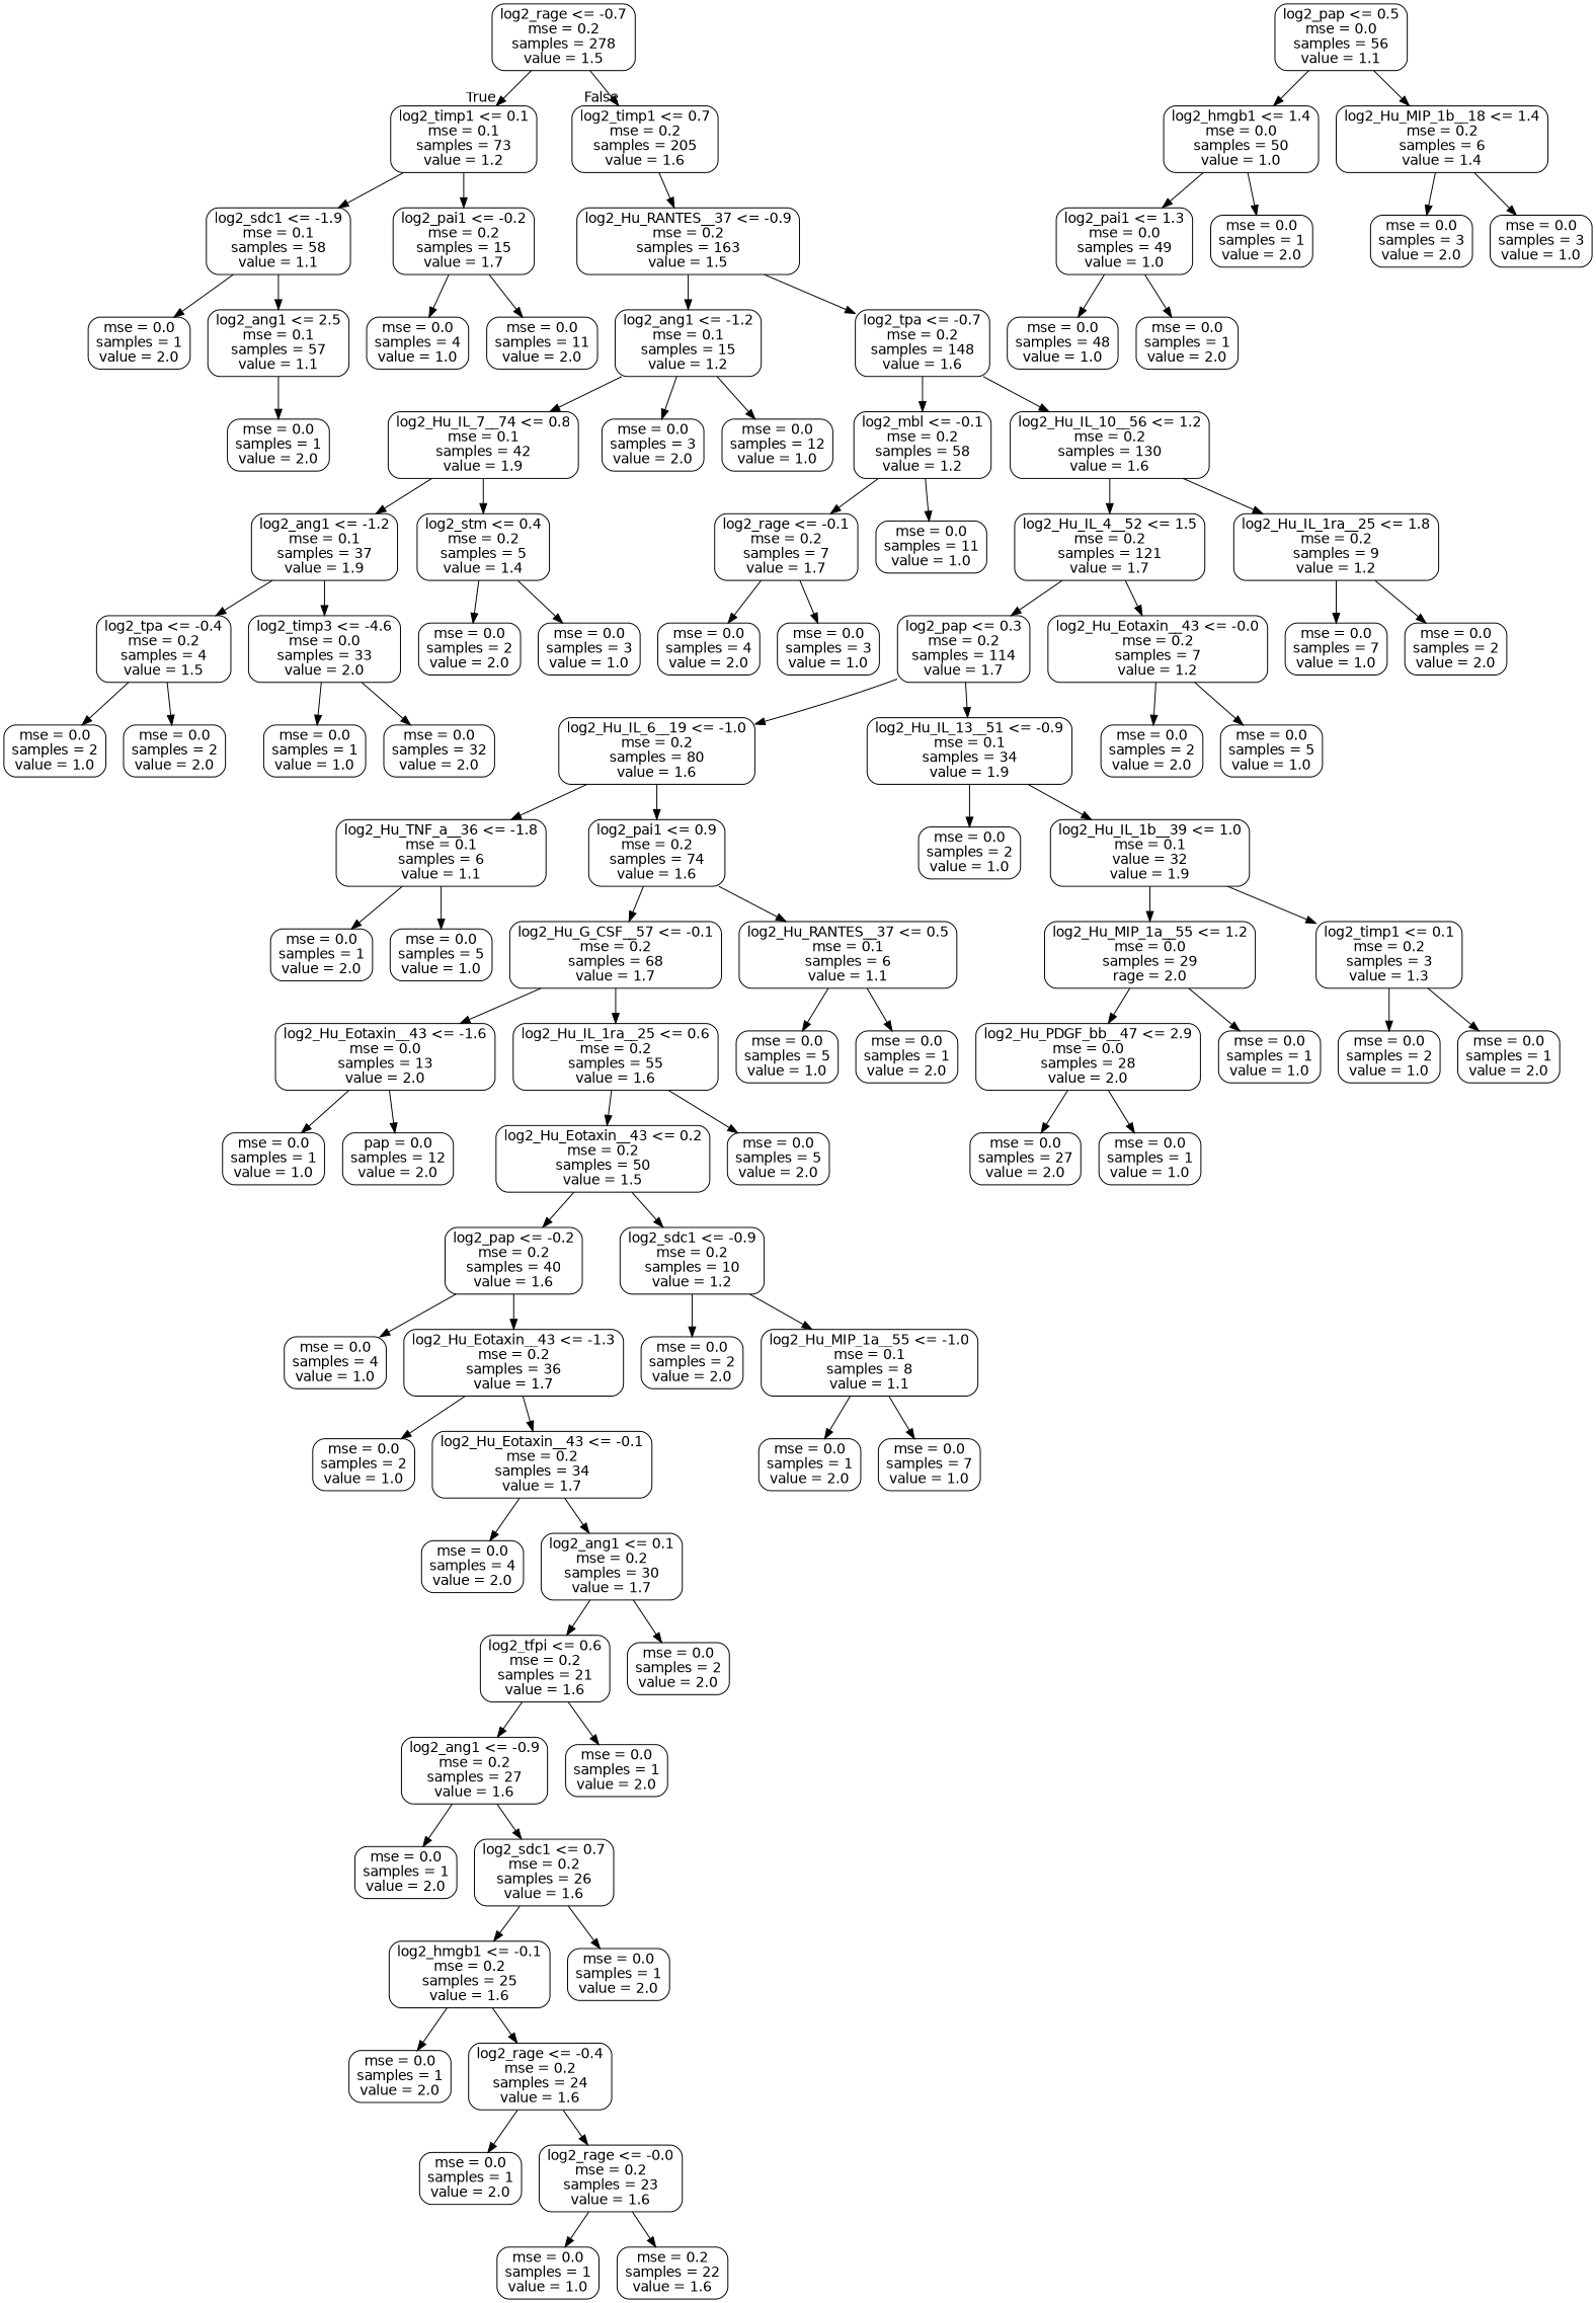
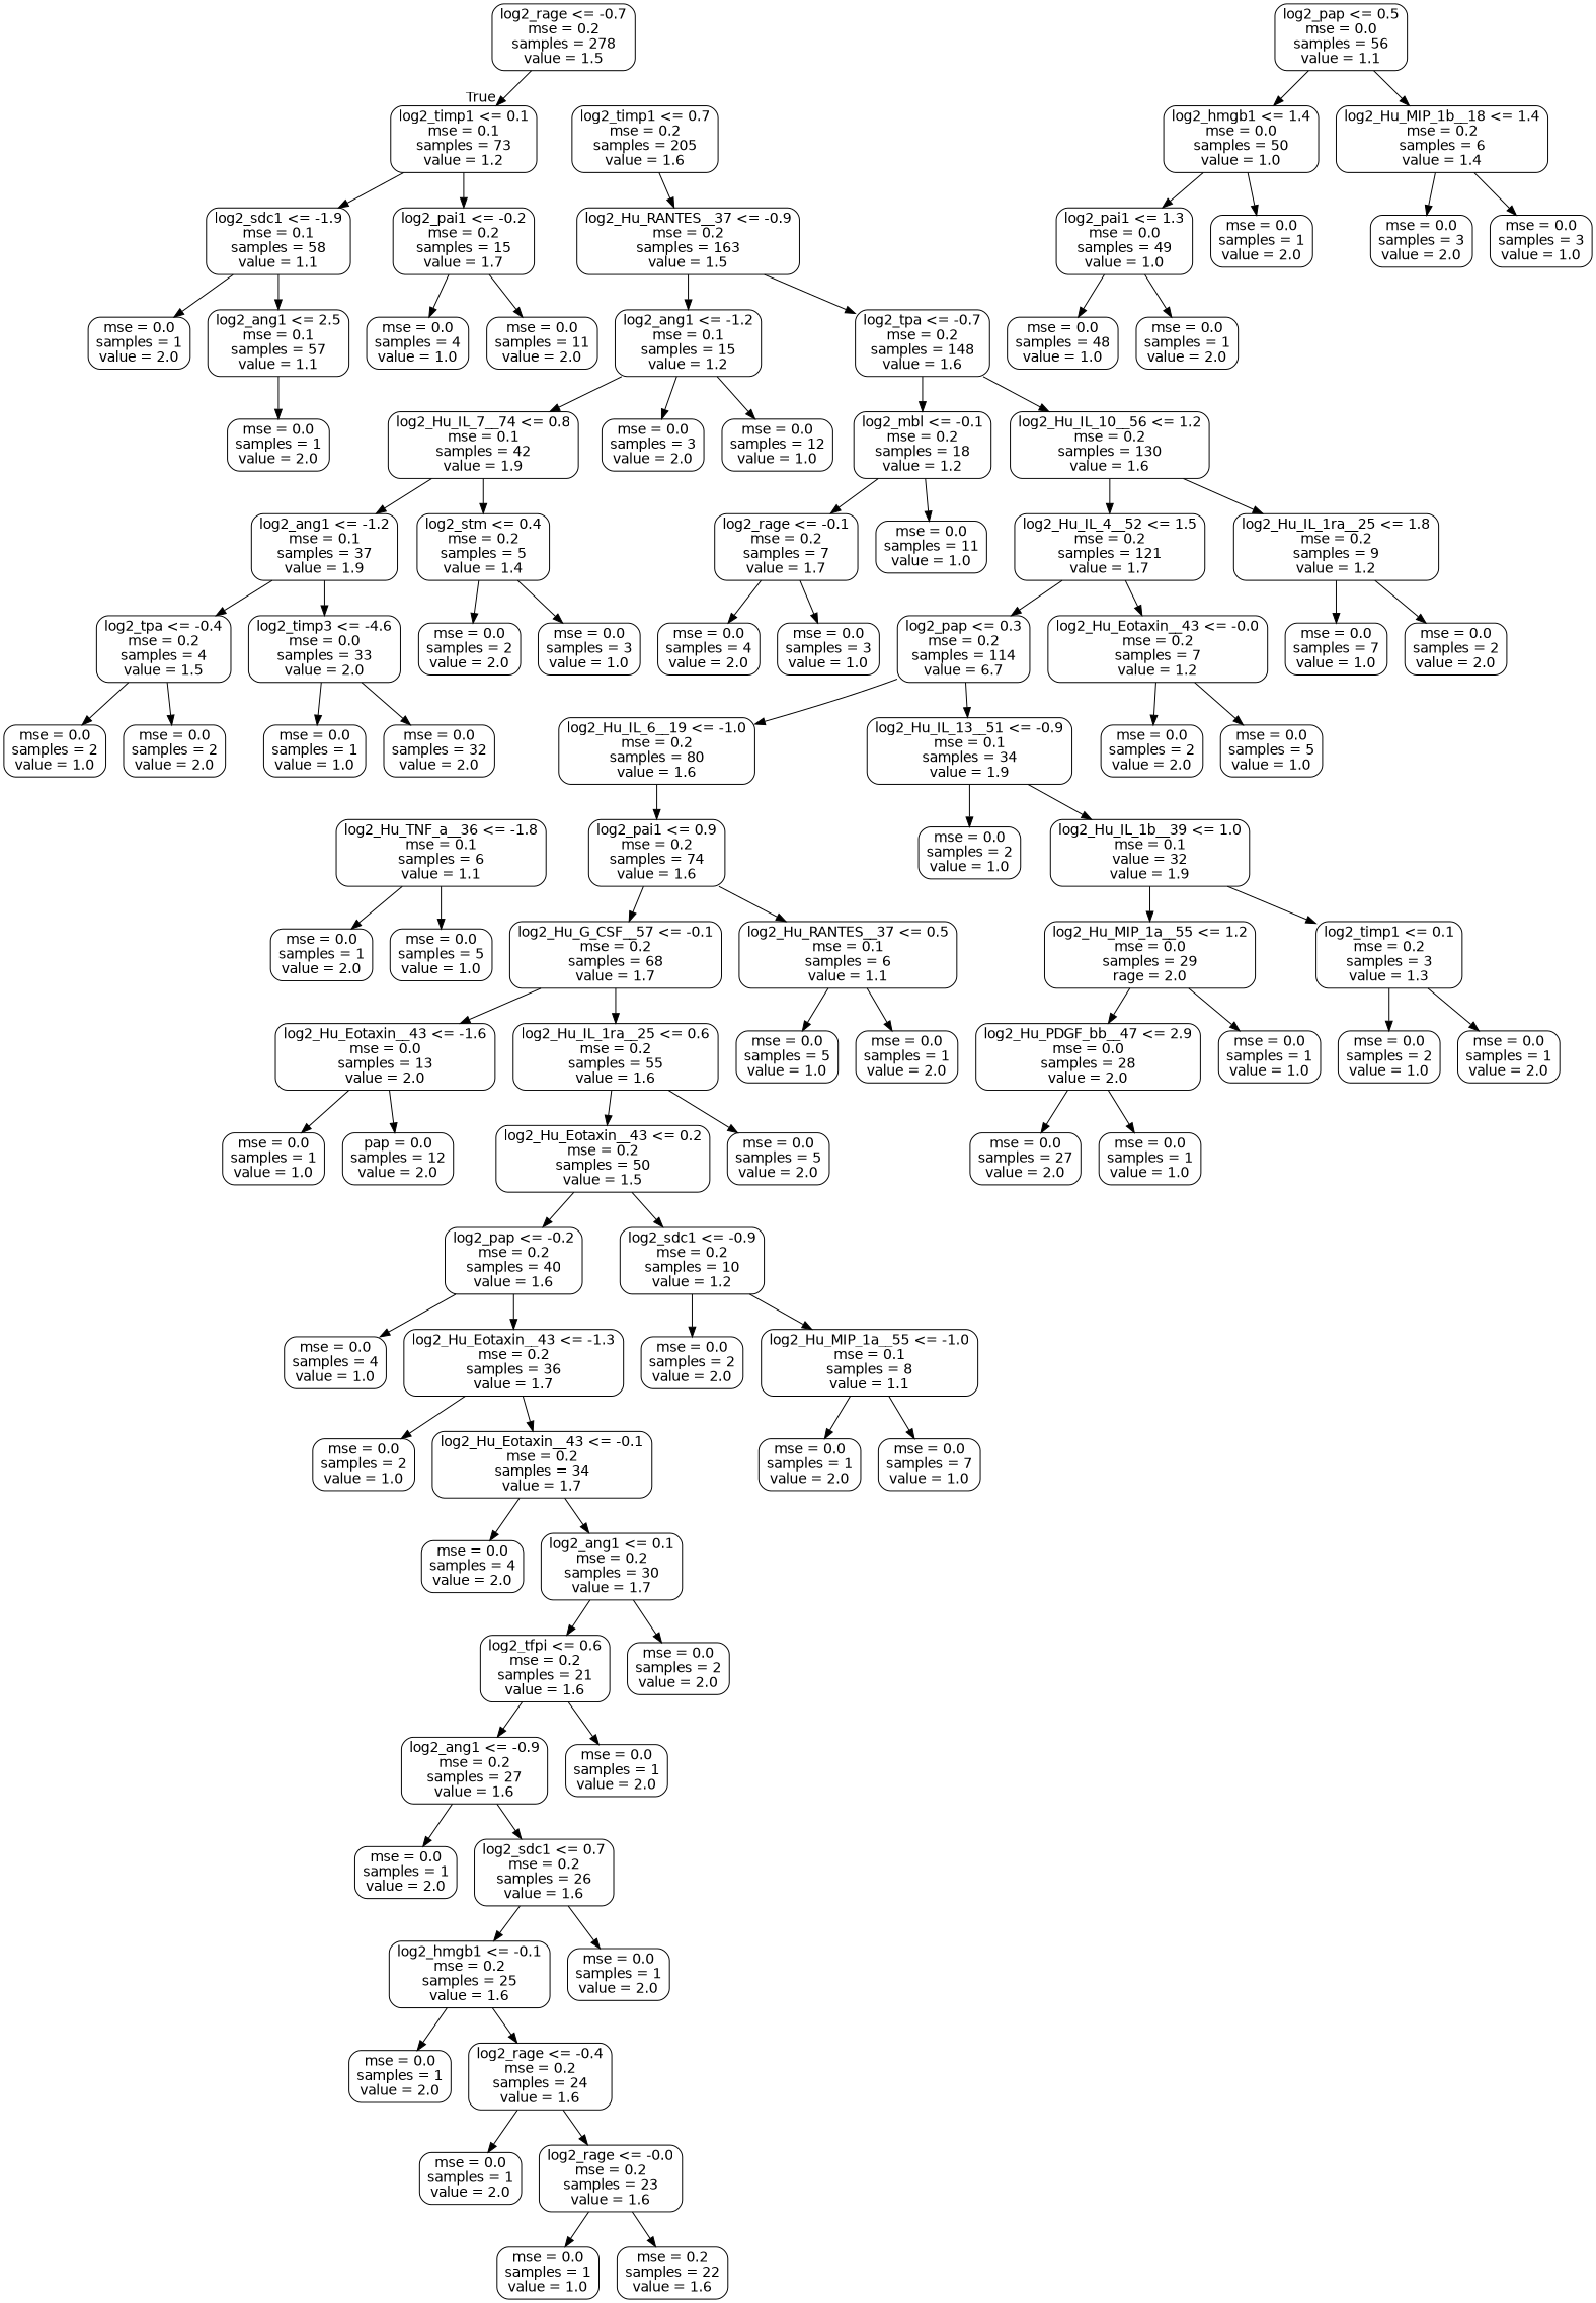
  digraph {
    node [color=black fontname=helvetica shape=box style=rounded]
    edge [fontname=helvetica]
    n1 [label="log2_rage <= -0.7\nmse = 0.2\nsamples = 278\nvalue = 1.5"]
    n2 [label="log2_timp1 <= 0.1\nmse = 0.1\nsamples = 73\nvalue = 1.2"]
    n3 [label="log2_timp1 <= 0.7\nmse = 0.2\nsamples = 205\nvalue = 1.6"]
    n4 [label="log2_sdc1 <= -1.9\nmse = 0.1\nsamples = 58\nvalue = 1.1"]
    n5 [label="log2_pai1 <= -0.2\nmse = 0.2\nsamples = 15\nvalue = 1.7"]
    n6 [label="log2_Hu_RANTES__37 <= -0.9\nmse = 0.2\nsamples = 163\nvalue = 1.5"]
    n7 [label="mse = 0.0\nsamples = 1\nvalue = 2.0"]
    n8 [label="log2_ang1 <= 2.5\nmse = 0.1\nsamples = 57\nvalue = 1.1"]
    n9 [label="mse = 0.0\nsamples = 4\nvalue = 1.0"]
    n10 [label="mse = 0.0\nsamples = 11\nvalue = 2.0"]
    n11 [label="mse = 0.0\nsamples = 1\nvalue = 2.0"]
    n12 [label="log2_pap <= 0.5\nmse = 0.0\nsamples = 56\nvalue = 1.1"]
    n13 [label="log2_hmgb1 <= 1.4\nmse = 0.0\nsamples = 50\nvalue = 1.0"]
    n14 [label="log2_Hu_MIP_1b__18 <= 1.4\nmse = 0.2\nsamples = 6\nvalue = 1.4"]
    n15 [label="log2_pai1 <= 1.3\nmse = 0.0\nsamples = 49\nvalue = 1.0"]
    n16 [label="mse = 0.0\nsamples = 1\nvalue = 2.0"]
    n17 [label="mse = 0.0\nsamples = 3\nvalue = 2.0"]
    n18 [label="mse = 0.0\nsamples = 3\nvalue = 1.0"]
    n19 [label="mse = 0.0\nsamples = 48\nvalue = 1.0"]
    n20 [label="mse = 0.0\nsamples = 1\nvalue = 2.0"]
    n21 [label="log2_ang1 <= -1.2\nmse = 0.1\nsamples = 15\nvalue = 1.2"]
    n22 [label="log2_tpa <= -0.7\nmse = 0.2\nsamples = 148\nvalue = 1.6"]
    n23 [label="log2_Hu_IL_7__74 <= 0.8\nmse = 0.1\nsamples = 42\nvalue = 1.9"]
    n24 [label="log2_ang1 <= -1.2\nmse = 0.1\nsamples = 37\nvalue = 1.9"]
    n25 [label="log2_stm <= 0.4\nmse = 0.2\nsamples = 5\nvalue = 1.4"]
    n26 [label="mse = 0.0\nsamples = 3\nvalue = 2.0"]
    n27 [label="mse = 0.0\nsamples = 12\nvalue = 1.0"]
-   n28 [label="log2_mbl <= -0.1\nmse = 0.2\nsamples = 58\nvalue = 1.2"]
+   n28 [label="log2_mbl <= -0.1\nmse = 0.2\nsamples = 18\nvalue = 1.2"]
    n29 [label="log2_Hu_IL_10__56 <= 1.2\nmse = 0.2\nsamples = 130\nvalue = 1.6"]
    n30 [label="log2_rage <= -0.1\nmse = 0.2\nsamples = 7\nvalue = 1.7"]
    n31 [label="mse = 0.0\nsamples = 11\nvalue = 1.0"]
    n32 [label="log2_Hu_IL_4__52 <= 1.5\nmse = 0.2\nsamples = 121\nvalue = 1.7"]
    n33 [label="log2_Hu_IL_1ra__25 <= 1.8\nmse = 0.2\nsamples = 9\nvalue = 1.2"]
    n34 [label="mse = 0.0\nsamples = 4\nvalue = 2.0"]
    n35 [label="mse = 0.0\nsamples = 3\nvalue = 1.0"]
-   n36 [label="log2_pap <= 0.3\nmse = 0.2\nsamples = 114\nvalue = 1.7"]
+   n36 [label="log2_pap <= 0.3\nmse = 0.2\nsamples = 114\nvalue = 6.7"]
    n37 [label="log2_Hu_Eotaxin__43 <= -0.0\nmse = 0.2\nsamples = 7\nvalue = 1.2"]
    n38 [label="mse = 0.0\nsamples = 7\nvalue = 1.0"]
    n39 [label="mse = 0.0\nsamples = 2\nvalue = 2.0"]
    n40 [label="log2_Hu_IL_6__19 <= -1.0\nmse = 0.2\nsamples = 80\nvalue = 1.6"]
    n41 [label="log2_Hu_IL_13__51 <= -0.9\nmse = 0.1\nsamples = 34\nvalue = 1.9"]
    n42 [label="mse = 0.0\nsamples = 2\nvalue = 2.0"]
    n43 [label="mse = 0.0\nsamples = 5\nvalue = 1.0"]
    n44 [label="log2_Hu_TNF_a__36 <= -1.8\nmse = 0.1\nsamples = 6\nvalue = 1.1"]
    n45 [label="log2_pai1 <= 0.9\nmse = 0.2\nsamples = 74\nvalue = 1.6"]
    n46 [label="mse = 0.0\nsamples = 2\nvalue = 1.0"]
    n47 [label="log2_Hu_IL_1b__39 <= 1.0\nmse = 0.1\nvalue = 32\nvalue = 1.9"]
    n48 [label="mse = 0.0\nsamples = 1\nvalue = 2.0"]
    n49 [label="mse = 0.0\nsamples = 5\nvalue = 1.0"]
    n50 [label="log2_Hu_G_CSF__57 <= -0.1\nmse = 0.2\nsamples = 68\nvalue = 1.7"]
    n51 [label="log2_Hu_RANTES__37 <= 0.5\nmse = 0.1\nsamples = 6\nvalue = 1.1"]
    n52 [label="log2_Hu_Eotaxin__43 <= -1.6\nmse = 0.0\nsamples = 13\nvalue = 2.0"]
    n53 [label="log2_Hu_IL_1ra__25 <= 0.6\nmse = 0.2\nsamples = 55\nvalue = 1.6"]
    n54 [label="mse = 0.0\nsamples = 5\nvalue = 1.0"]
    n55 [label="mse = 0.0\nsamples = 1\nvalue = 2.0"]
    n56 [label="mse = 0.0\nsamples = 1\nvalue = 1.0"]
    n57 [label="pap = 0.0\nsamples = 12\nvalue = 2.0"]
    n58 [label="log2_Hu_Eotaxin__43 <= 0.2\nmse = 0.2\nsamples = 50\nvalue = 1.5"]
    n59 [label="mse = 0.0\nsamples = 5\nvalue = 2.0"]
    n60 [label="log2_pap <= -0.2\nmse = 0.2\nsamples = 40\nvalue = 1.6"]
    n61 [label="log2_sdc1 <= -0.9\nmse = 0.2\nsamples = 10\nvalue = 1.2"]
    n62 [label="mse = 0.0\nsamples = 4\nvalue = 1.0"]
    n63 [label="log2_Hu_Eotaxin__43 <= -1.3\nmse = 0.2\nsamples = 36\nvalue = 1.7"]
    n64 [label="mse = 0.0\nsamples = 2\nvalue = 2.0"]
    n65 [label="log2_Hu_MIP_1a__55 <= -1.0\nmse = 0.1\nsamples = 8\nvalue = 1.1"]
    n66 [label="mse = 0.0\nsamples = 2\nvalue = 1.0"]
    n67 [label="log2_Hu_Eotaxin__43 <= -0.1\nmse = 0.2\nsamples = 34\nvalue = 1.7"]
    n68 [label="mse = 0.0\nsamples = 4\nvalue = 2.0"]
    n69 [label="log2_ang1 <= 0.1\nmse = 0.2\nsamples = 30\nvalue = 1.7"]
    n70 [label="log2_tfpi <= 0.6\nmse = 0.2\nsamples = 21\nvalue = 1.6"]
    n71 [label="mse = 0.0\nsamples = 2\nvalue = 2.0"]
    n72 [label="log2_ang1 <= -0.9\nmse = 0.2\nsamples = 27\nvalue = 1.6"]
    n73 [label="mse = 0.0\nsamples = 1\nvalue = 2.0"]
    n74 [label="mse = 0.0\nsamples = 1\nvalue = 2.0"]
    n75 [label="log2_sdc1 <= 0.7\nmse = 0.2\nsamples = 26\nvalue = 1.6"]
    n76 [label="log2_hmgb1 <= -0.1\nmse = 0.2\nsamples = 25\nvalue = 1.6"]
    n77 [label="mse = 0.0\nsamples = 1\nvalue = 2.0"]
    n78 [label="mse = 0.0\nsamples = 1\nvalue = 2.0"]
    n79 [label="log2_rage <= -0.4\nmse = 0.2\nsamples = 24\nvalue = 1.6"]
    n80 [label="mse = 0.0\nsamples = 1\nvalue = 2.0"]
    n81 [label="log2_rage <= -0.0\nmse = 0.2\nsamples = 23\nvalue = 1.6"]
    n82 [label="mse = 0.0\nsamples = 1\nvalue = 1.0"]
    n83 [label="mse = 0.2\nsamples = 22\nvalue = 1.6"]
    n84 [label="mse = 0.0\nsamples = 1\nvalue = 2.0"]
    n85 [label="mse = 0.0\nsamples = 7\nvalue = 1.0"]
    n86 [label="log2_Hu_MIP_1a__55 <= 1.2\nmse = 0.0\nsamples = 29\nrage = 2.0"]
    n87 [label="log2_timp1 <= 0.1\nmse = 0.2\nsamples = 3\nvalue = 1.3"]
    n88 [label="log2_Hu_PDGF_bb__47 <= 2.9\nmse = 0.0\nsamples = 28\nvalue = 2.0"]
    n89 [label="mse = 0.0\nsamples = 1\nvalue = 1.0"]
    n90 [label="mse = 0.0\nsamples = 2\nvalue = 1.0"]
    n91 [label="mse = 0.0\nsamples = 1\nvalue = 2.0"]
    n92 [label="mse = 0.0\nsamples = 27\nvalue = 2.0"]
    n93 [label="mse = 0.0\nsamples = 1\nvalue = 1.0"]
    n94 [label="log2_tpa <= -0.4\nmse = 0.2\nsamples = 4\nvalue = 1.5"]
    n95 [label="log2_timp3 <= -4.6\nmse = 0.0\nsamples = 33\nvalue = 2.0"]
    n96 [label="mse = 0.0\nsamples = 2\nvalue = 2.0"]
    n97 [label="mse = 0.0\nsamples = 3\nvalue = 1.0"]
    n98 [label="mse = 0.0\nsamples = 2\nvalue = 1.0"]
    n99 [label="mse = 0.0\nsamples = 2\nvalue = 2.0"]
    n100 [label="mse = 0.0\nsamples = 1\nvalue = 1.0"]
    n101 [label="mse = 0.0\nsamples = 32\nvalue = 2.0"]
    n1 -> n2 [headlabel=True labelangle=45 labeldistance=2.5]
-   n1 -> n3 [headlabel=False labelangle=-45 labeldistance=2.5]
    n2 -> n4
    n2 -> n5
    n3 -> n6
    n4 -> n7
    n4 -> n8
    n5 -> n9
    n5 -> n10
    n6 -> n21
    n6 -> n22
    n8 -> n11
    n12 -> n13
    n12 -> n14
    n13 -> n15
    n13 -> n16
    n14 -> n17
    n14 -> n18
    n15 -> n19
    n15 -> n20
    n21 -> n23
    n21 -> n26
    n21 -> n27
    n22 -> n28
    n22 -> n29
    n23 -> n24
    n23 -> n25
    n24 -> n94
    n24 -> n95
    n25 -> n96
    n25 -> n97
    n28 -> n30
    n28 -> n31
    n29 -> n32
    n29 -> n33
    n30 -> n34
    n30 -> n35
    n32 -> n36
    n32 -> n37
    n33 -> n38
    n33 -> n39
    n36 -> n40
    n36 -> n41
    n37 -> n42
    n37 -> n43
-   n40 -> n44
    n40 -> n45
    n41 -> n46
    n41 -> n47
    n44 -> n48
    n44 -> n49
    n45 -> n50
    n45 -> n51
    n47 -> n86
    n47 -> n87
    n50 -> n52
    n50 -> n53
    n51 -> n54
    n51 -> n55
    n52 -> n56
    n52 -> n57
    n53 -> n58
    n53 -> n59
    n58 -> n60
    n58 -> n61
    n60 -> n62
    n60 -> n63
    n61 -> n64
    n61 -> n65
    n63 -> n66
    n63 -> n67
    n65 -> n84
    n65 -> n85
    n67 -> n68
    n67 -> n69
    n69 -> n70
    n69 -> n71
    n70 -> n72
    n70 -> n73
    n72 -> n74
    n72 -> n75
    n75 -> n76
    n75 -> n77
    n76 -> n78
    n76 -> n79
    n79 -> n80
    n79 -> n81
    n81 -> n82
    n81 -> n83
    n86 -> n88
    n86 -> n89
    n87 -> n90
    n87 -> n91
    n88 -> n92
    n88 -> n93
    n94 -> n98
    n94 -> n99
    n95 -> n100
    n95 -> n101
  }
